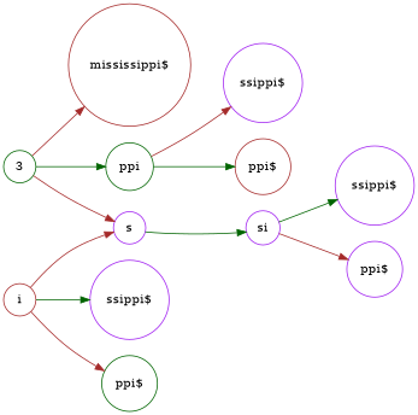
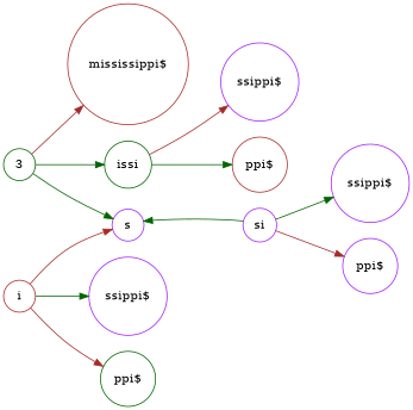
  digraph {
    rankdir=LR
    node [color=purple shape=circle]
    edge [color=brown]
    n1 [color=brown label="mississippi$\n"]
    n2 [color=darkgreen label=3]
-   n3 [color=darkgreen label=ppi]
+   n3 [color=darkgreen label=issi]
    n4 [label=s]
    n5 [label="ssippi$\n"]
    n6 [color=brown label="ppi$\n"]
    n7 [label=si]
    n8 [label="ssippi$\n"]
    n9 [label="ppi$\n"]
    n10 [color=brown label=i]
    n11 [label="ssippi$\n"]
    n12 [color=darkgreen label="ppi$\n"]
    n2 -> n1
    n2 -> n3 [color=darkgreen]
-   n2 -> n4
+   n2 -> n4 [color=darkgreen]
    n3 -> n5
    n3 -> n6 [color=darkgreen]
-   n4 -> n7 [color=darkgreen]
+   n7 -> n4 [color=darkgreen]
    n7 -> n8 [color=darkgreen]
    n7 -> n9
    n10 -> n4
    n10 -> n11 [color=darkgreen]
    n10 -> n12
  }
